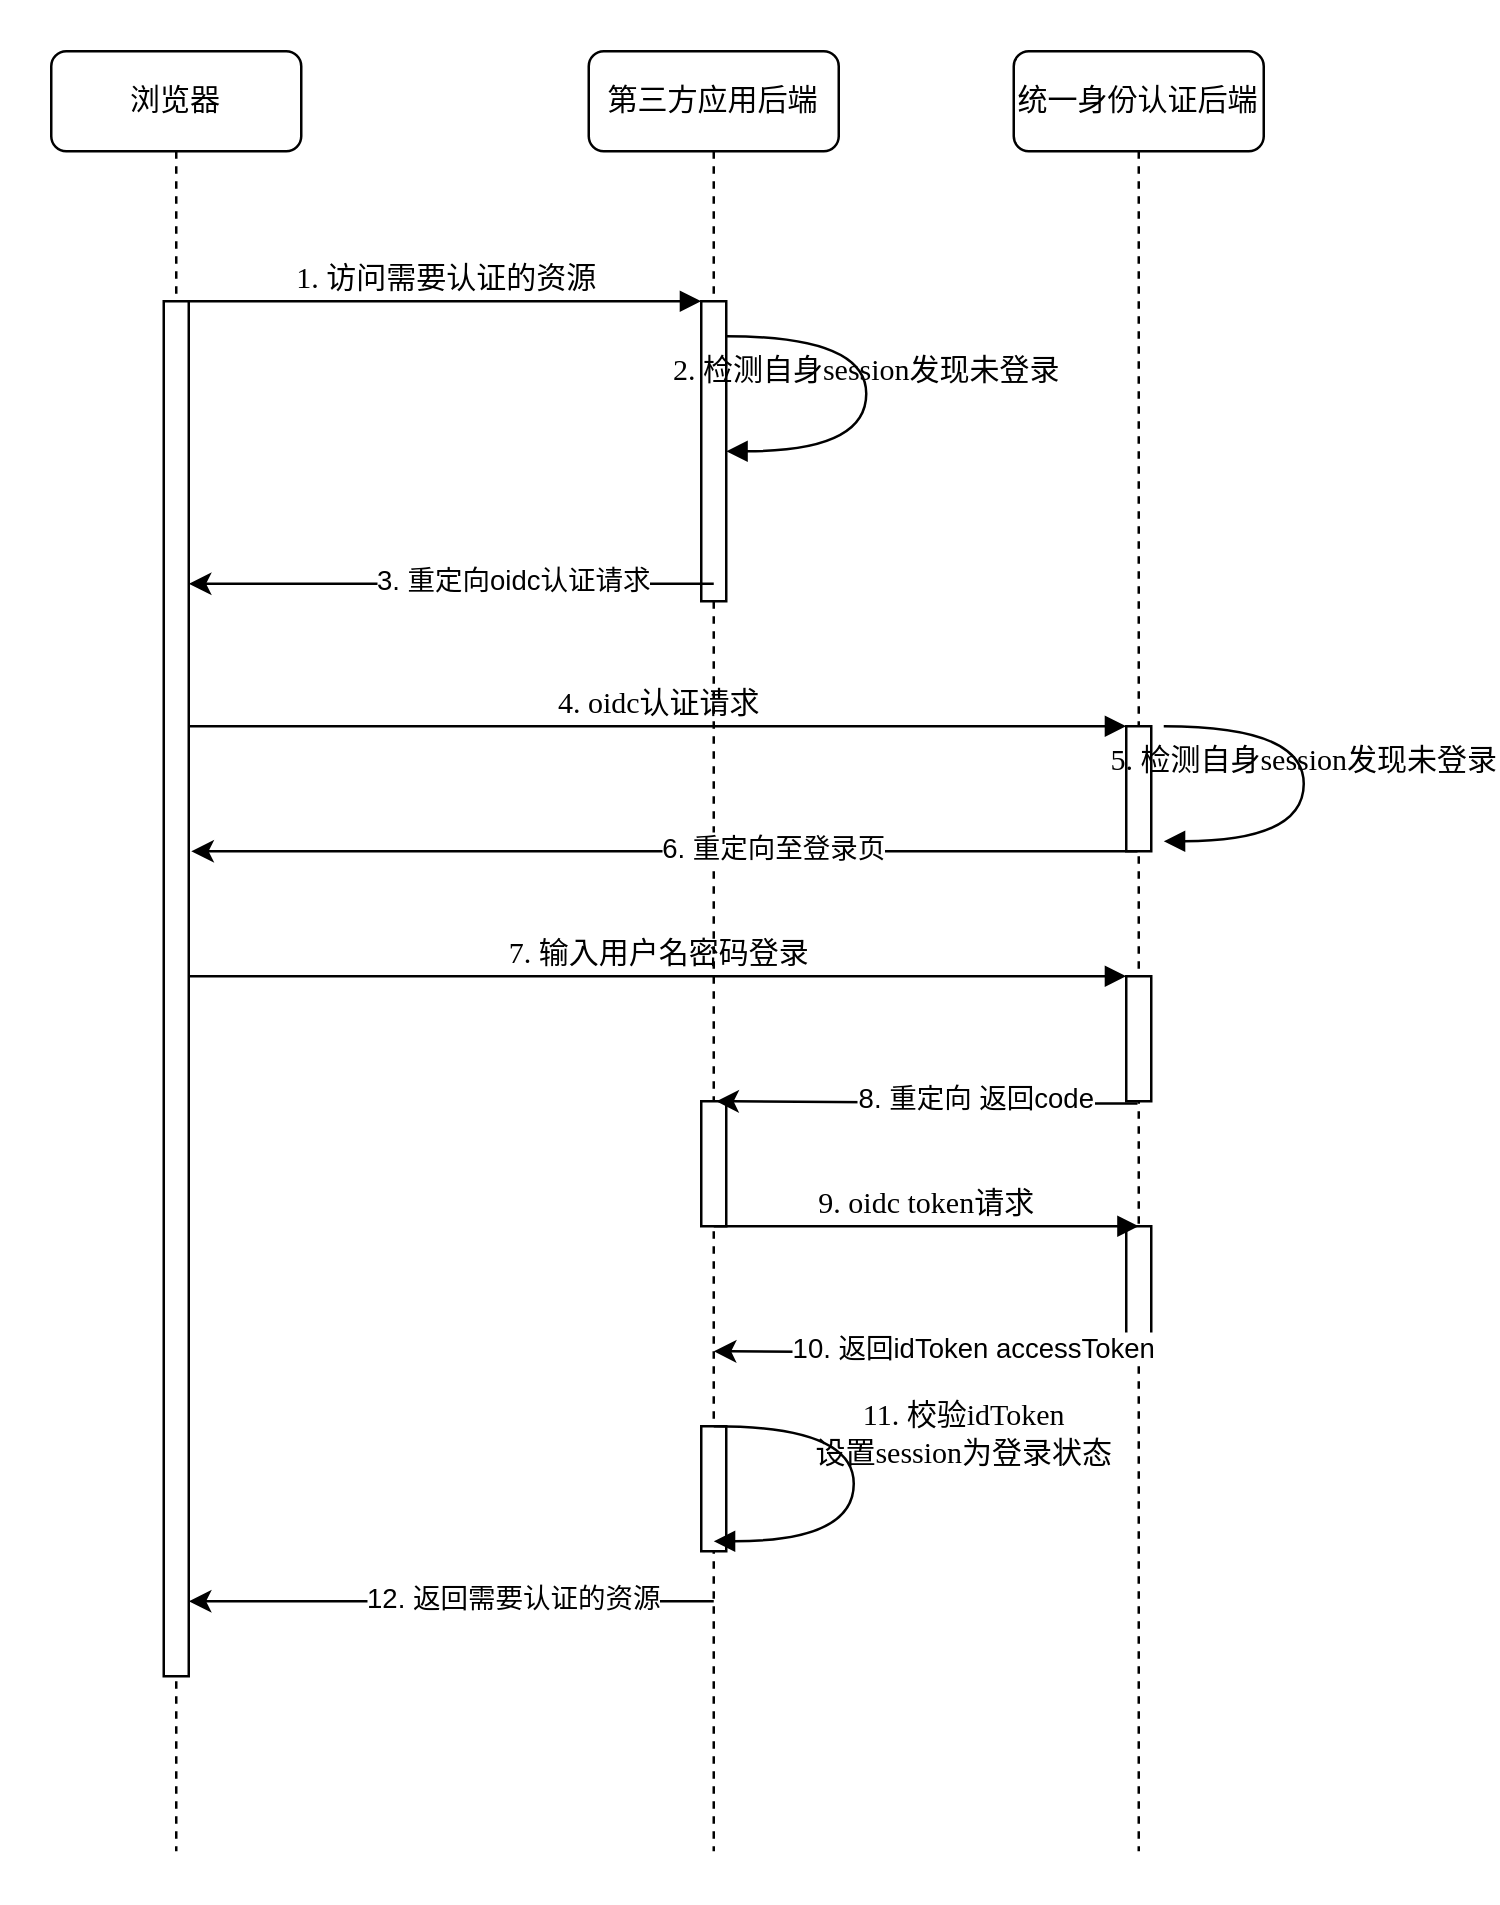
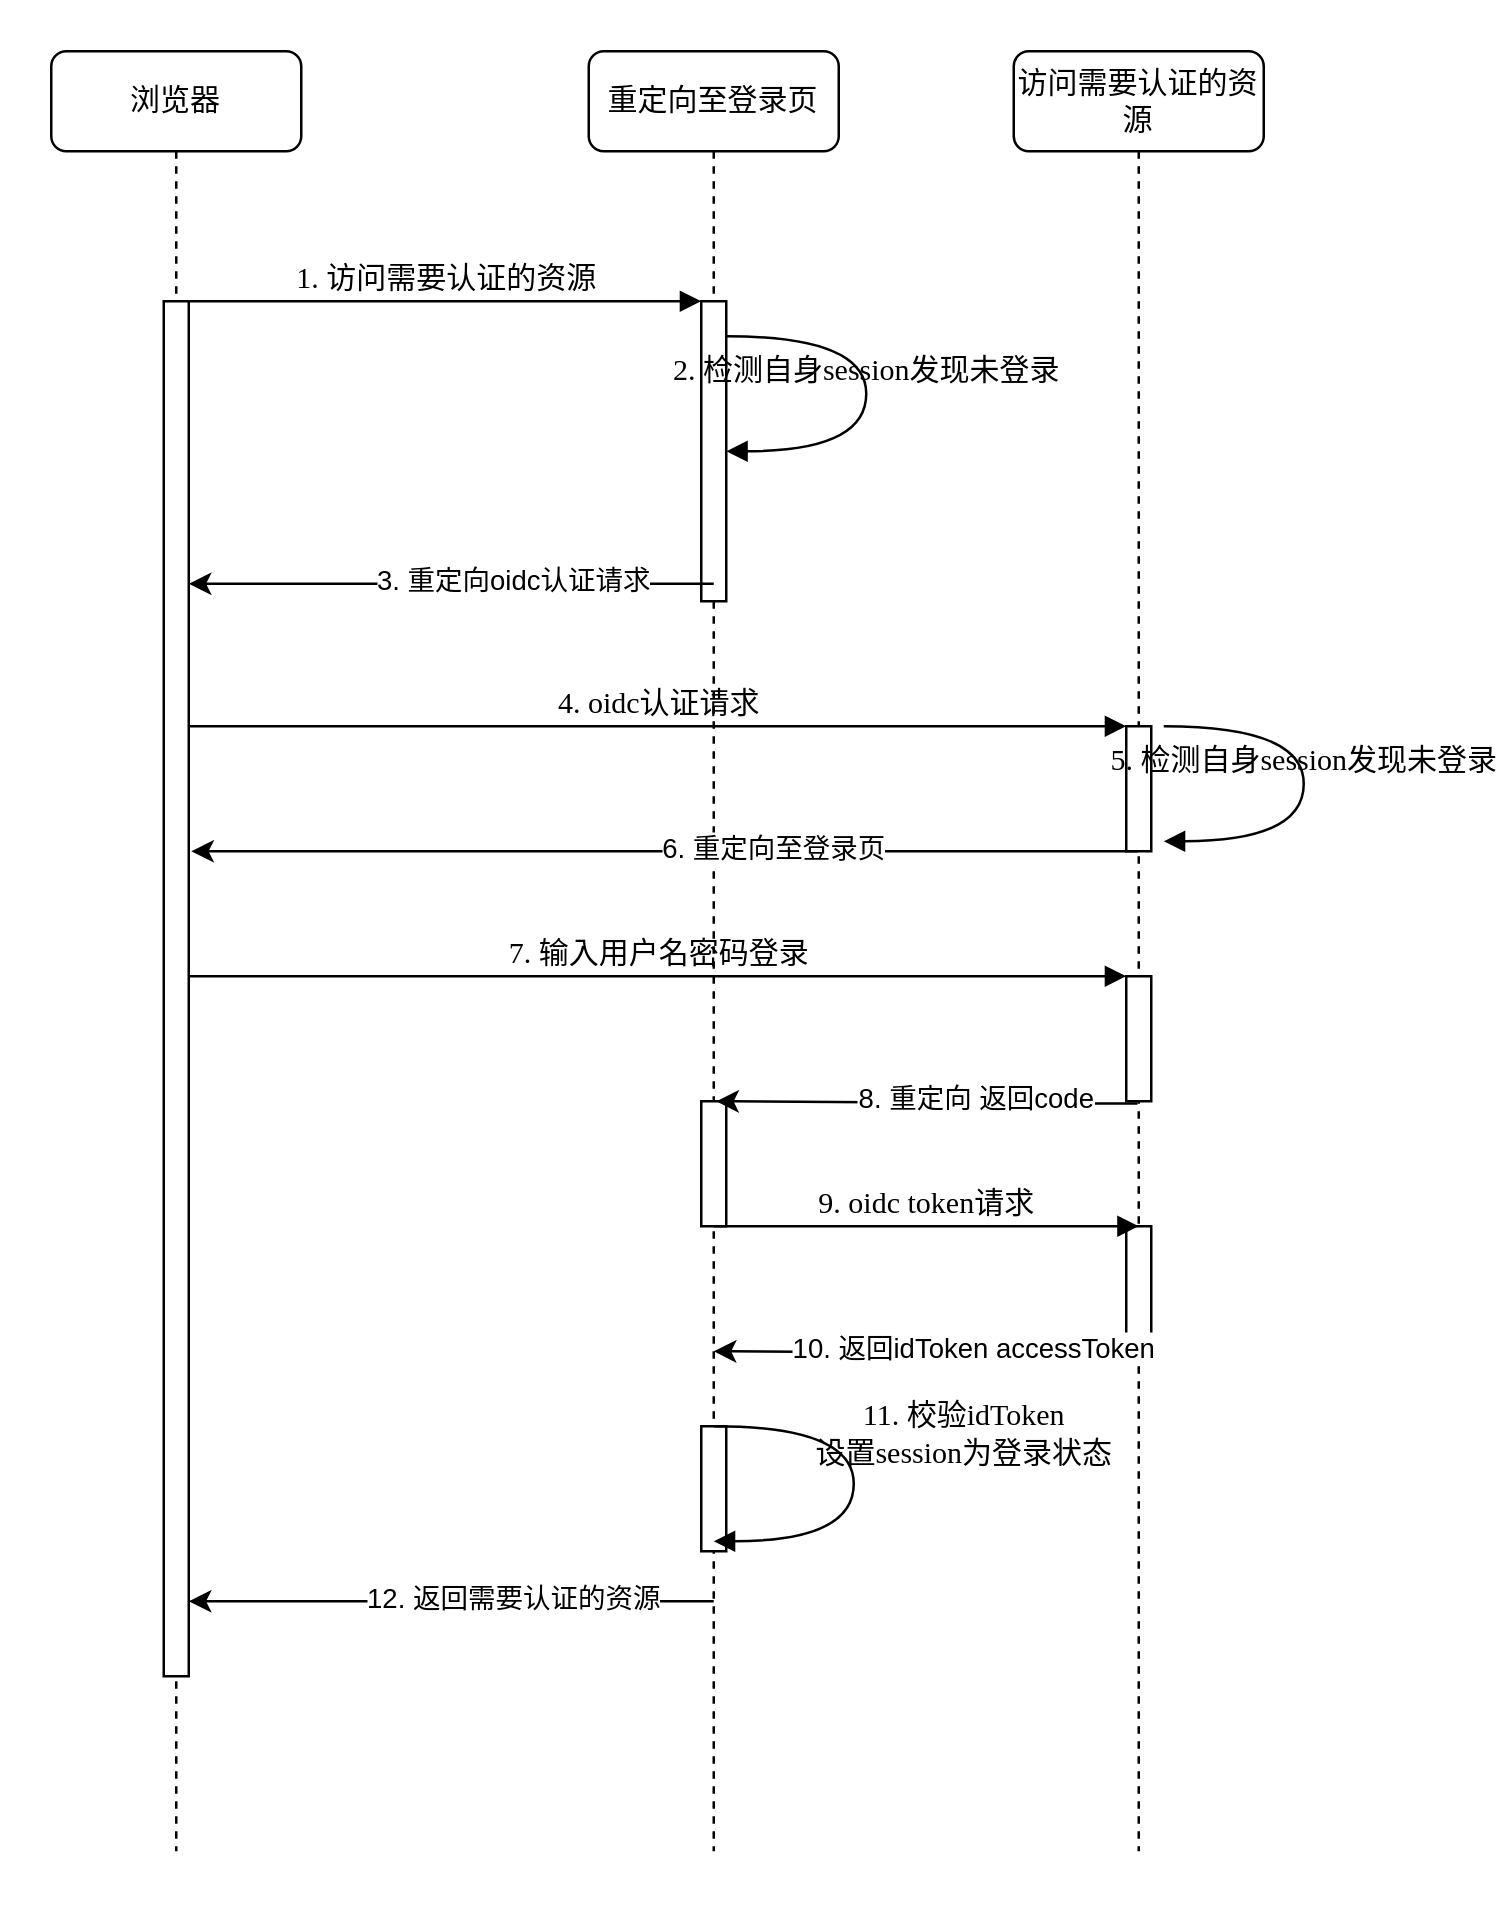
  <mxCell id="0" />
  <mxCell id="1" parent="0" />
- <mxCell id="2" value="第三方应用后端" style="shape=umlLifeline;perimeter=lifelinePerimeter;whiteSpace=wrap;html=1;container=1;collapsible=0;recursiveResize=0;outlineConnect=0;rounded=1;shadow=0;comic=0;labelBackgroundColor=none;strokeWidth=1;fontFamily=Verdana;fontSize=12;align=center;" parent="1" vertex="1"><mxGeometry x="235" y="20" width="100" height="720" as="geometry" /></mxCell>
+ <mxCell id="2" value="重定向至登录页" style="shape=umlLifeline;perimeter=lifelinePerimeter;whiteSpace=wrap;html=1;container=1;collapsible=0;recursiveResize=0;outlineConnect=0;rounded=1;shadow=0;comic=0;labelBackgroundColor=none;strokeWidth=1;fontFamily=Verdana;fontSize=12;align=center;" parent="1" vertex="1"><mxGeometry x="235" y="20" width="100" height="720" as="geometry" /></mxCell>
  <mxCell id="3" value="" style="html=1;points=[];perimeter=orthogonalPerimeter;rounded=0;shadow=0;comic=0;labelBackgroundColor=none;strokeWidth=1;fontFamily=Verdana;fontSize=12;align=center;" parent="2" vertex="1"><mxGeometry x="45" y="100" width="10" height="120" as="geometry" /></mxCell>
  <mxCell id="4" value="2. 检测自身session发现未登录" style="html=1;verticalAlign=bottom;endArrow=block;labelBackgroundColor=none;fontFamily=Verdana;fontSize=12;elbow=vertical;edgeStyle=orthogonalEdgeStyle;curved=1;" parent="2" edge="1"><mxGeometry relative="1" as="geometry"><mxPoint x="55" y="114" as="sourcePoint" /><mxPoint x="55" y="160" as="targetPoint" /><Array as="points"><mxPoint x="55" y="114" /><mxPoint x="111" y="114" /><mxPoint x="111" y="160" /></Array></mxGeometry></mxCell>
  <mxCell id="5" value="" style="html=1;points=[];perimeter=orthogonalPerimeter;rounded=0;shadow=0;comic=0;labelBackgroundColor=none;strokeWidth=1;fontFamily=Verdana;fontSize=12;align=center;" parent="2" vertex="1"><mxGeometry x="45" y="420" width="10" height="50" as="geometry" /></mxCell>
  <mxCell id="6" value="" style="html=1;points=[];perimeter=orthogonalPerimeter;rounded=0;shadow=0;comic=0;labelBackgroundColor=none;strokeWidth=1;fontFamily=Verdana;fontSize=12;align=center;" parent="2" vertex="1"><mxGeometry x="45" y="550" width="10" height="50" as="geometry" /></mxCell>
- <mxCell id="7" value="统一身份认证后端" style="shape=umlLifeline;perimeter=lifelinePerimeter;whiteSpace=wrap;html=1;container=1;collapsible=0;recursiveResize=0;outlineConnect=0;rounded=1;shadow=0;comic=0;labelBackgroundColor=none;strokeWidth=1;fontFamily=Verdana;fontSize=12;align=center;" parent="1" vertex="1"><mxGeometry x="405" y="20" width="100" height="720" as="geometry" /></mxCell>
+ <mxCell id="7" value="访问需要认证的资源" style="shape=umlLifeline;perimeter=lifelinePerimeter;whiteSpace=wrap;html=1;container=1;collapsible=0;recursiveResize=0;outlineConnect=0;rounded=1;shadow=0;comic=0;labelBackgroundColor=none;strokeWidth=1;fontFamily=Verdana;fontSize=12;align=center;" parent="1" vertex="1"><mxGeometry x="405" y="20" width="100" height="720" as="geometry" /></mxCell>
  <mxCell id="8" value="" style="html=1;points=[];perimeter=orthogonalPerimeter;rounded=0;shadow=0;comic=0;labelBackgroundColor=none;strokeWidth=1;fontFamily=Verdana;fontSize=12;align=center;" parent="7" vertex="1"><mxGeometry x="45" y="270" width="10" height="50" as="geometry" /></mxCell>
  <mxCell id="9" value="" style="html=1;points=[];perimeter=orthogonalPerimeter;rounded=0;shadow=0;comic=0;labelBackgroundColor=none;strokeWidth=1;fontFamily=Verdana;fontSize=12;align=center;" parent="7" vertex="1"><mxGeometry x="45" y="370" width="10" height="50" as="geometry" /></mxCell>
  <mxCell id="10" value="" style="html=1;points=[];perimeter=orthogonalPerimeter;rounded=0;shadow=0;comic=0;labelBackgroundColor=none;strokeWidth=1;fontFamily=Verdana;fontSize=12;align=center;" parent="7" vertex="1"><mxGeometry x="45" y="470" width="10" height="50" as="geometry" /></mxCell>
  <mxCell id="11" value="浏览器" style="shape=umlLifeline;perimeter=lifelinePerimeter;whiteSpace=wrap;html=1;container=1;collapsible=0;recursiveResize=0;outlineConnect=0;rounded=1;shadow=0;comic=0;labelBackgroundColor=none;strokeWidth=1;fontFamily=Verdana;fontSize=12;align=center;" parent="1" vertex="1"><mxGeometry x="20" y="20" width="100" height="720" as="geometry" /></mxCell>
  <mxCell id="12" value="4. oidc认证请求" style="html=1;verticalAlign=bottom;endArrow=block;entryX=0;entryY=0;labelBackgroundColor=none;fontFamily=Verdana;fontSize=12;" parent="1" source="14" target="8" edge="1"><mxGeometry relative="1" as="geometry"><mxPoint x="505" y="360" as="sourcePoint" /><Array as="points"><mxPoint x="115" y="290" /></Array></mxGeometry></mxCell>
  <mxCell id="13" value="1. 访问需要认证的资源" style="html=1;verticalAlign=bottom;endArrow=block;entryX=0;entryY=0;labelBackgroundColor=none;fontFamily=Verdana;fontSize=12;edgeStyle=elbowEdgeStyle;elbow=vertical;" parent="1" source="14" target="3" edge="1"><mxGeometry relative="1" as="geometry"><mxPoint x="215" y="130" as="sourcePoint" /></mxGeometry></mxCell>
  <mxCell id="14" value="" style="html=1;points=[];perimeter=orthogonalPerimeter;rounded=0;shadow=0;comic=0;labelBackgroundColor=none;strokeWidth=1;fontFamily=Verdana;fontSize=12;align=center;" parent="1" vertex="1"><mxGeometry x="65" y="120" width="10" height="550" as="geometry" /></mxCell>
  <mxCell id="15" value="" style="endArrow=classic;html=1;exitX=0.5;exitY=0.942;exitDx=0;exitDy=0;exitPerimeter=0;" parent="1" source="3" edge="1"><mxGeometry width="50" height="50" relative="1" as="geometry"><mxPoint x="270" y="233" as="sourcePoint" /><mxPoint x="75" y="233" as="targetPoint" /></mxGeometry></mxCell>
  <mxCell id="16" value="3. 重定向oidc认证请求" style="edgeLabel;html=1;align=center;verticalAlign=middle;resizable=0;points=[];" parent="15" vertex="1" connectable="0"><mxGeometry x="-0.226" y="-2" relative="1" as="geometry"><mxPoint as="offset" /></mxGeometry></mxCell>
  <mxCell id="17" value="" style="endArrow=classic;html=1;entryX=1.1;entryY=0.4;entryDx=0;entryDy=0;entryPerimeter=0;" parent="1" source="7" target="14" edge="1"><mxGeometry width="50" height="50" relative="1" as="geometry"><mxPoint x="279" y="339.5" as="sourcePoint" /><mxPoint x="75" y="330" as="targetPoint" /><Array as="points"><mxPoint x="415" y="340" /></Array></mxGeometry></mxCell>
  <mxCell id="18" value="6. 重定向至登录页" style="edgeLabel;html=1;align=center;verticalAlign=middle;resizable=0;points=[];" parent="17" vertex="1" connectable="0"><mxGeometry x="-0.226" y="-2" relative="1" as="geometry"><mxPoint as="offset" /></mxGeometry></mxCell>
  <mxCell id="19" value="7. 输入用户名密码登录" style="html=1;verticalAlign=bottom;endArrow=block;entryX=0;entryY=0;labelBackgroundColor=none;fontFamily=Verdana;fontSize=12;" parent="1" edge="1"><mxGeometry relative="1" as="geometry"><mxPoint x="75" y="390" as="sourcePoint" /><mxPoint x="450" y="390" as="targetPoint" /><Array as="points"><mxPoint x="115" y="390" /></Array></mxGeometry></mxCell>
  <mxCell id="20" value="" style="endArrow=classic;html=1;entryX=0.6;entryY=0;entryDx=0;entryDy=0;entryPerimeter=0;" parent="1" target="5" edge="1"><mxGeometry width="50" height="50" relative="1" as="geometry"><mxPoint x="454.5" y="440.88" as="sourcePoint" /><mxPoint x="295" y="440" as="targetPoint" /><Array as="points"><mxPoint x="415" y="440.88" /></Array></mxGeometry></mxCell>
  <mxCell id="21" value="8. 重定向 返回code" style="edgeLabel;html=1;align=center;verticalAlign=middle;resizable=0;points=[];" parent="20" vertex="1" connectable="0"><mxGeometry x="-0.226" y="-2" relative="1" as="geometry"><mxPoint as="offset" /></mxGeometry></mxCell>
  <mxCell id="22" value="9. oidc token请求" style="html=1;verticalAlign=bottom;endArrow=block;labelBackgroundColor=none;fontFamily=Verdana;fontSize=12;edgeStyle=elbowEdgeStyle;elbow=vertical;" parent="1" edge="1"><mxGeometry relative="1" as="geometry"><mxPoint x="285" y="490" as="sourcePoint" /><mxPoint x="455" y="490" as="targetPoint" /></mxGeometry></mxCell>
  <mxCell id="23" value="" style="endArrow=classic;html=1;entryX=0.6;entryY=0;entryDx=0;entryDy=0;entryPerimeter=0;" parent="1" edge="1"><mxGeometry width="50" height="50" relative="1" as="geometry"><mxPoint x="453.5" y="540.88" as="sourcePoint" /><mxPoint x="285" y="540" as="targetPoint" /><Array as="points"><mxPoint x="414" y="540.88" /></Array></mxGeometry></mxCell>
  <mxCell id="24" value="10. 返回idToken accessToken" style="edgeLabel;html=1;align=center;verticalAlign=middle;resizable=0;points=[];" parent="23" vertex="1" connectable="0"><mxGeometry x="-0.226" y="-2" relative="1" as="geometry"><mxPoint as="offset" /></mxGeometry></mxCell>
  <mxCell id="25" value="11. 校验idToken&lt;br&gt;设置session为登录状态" style="html=1;verticalAlign=bottom;endArrow=block;labelBackgroundColor=none;fontFamily=Verdana;fontSize=12;elbow=vertical;edgeStyle=orthogonalEdgeStyle;curved=1;" parent="1" edge="1"><mxGeometry x="-0.038" y="44" relative="1" as="geometry"><mxPoint x="285" y="570" as="sourcePoint" /><mxPoint x="285" y="616" as="targetPoint" /><Array as="points"><mxPoint x="285" y="570" /><mxPoint x="341" y="570" /><mxPoint x="341" y="616" /></Array><mxPoint as="offset" /></mxGeometry></mxCell>
  <mxCell id="26" value="" style="endArrow=classic;html=1;exitX=0.5;exitY=0.942;exitDx=0;exitDy=0;exitPerimeter=0;" parent="1" edge="1"><mxGeometry width="50" height="50" relative="1" as="geometry"><mxPoint x="285" y="640.04" as="sourcePoint" /><mxPoint x="75" y="640" as="targetPoint" /></mxGeometry></mxCell>
  <mxCell id="27" value="12. 返回需要认证的资源" style="edgeLabel;html=1;align=center;verticalAlign=middle;resizable=0;points=[];" parent="26" vertex="1" connectable="0"><mxGeometry x="-0.226" y="-2" relative="1" as="geometry"><mxPoint as="offset" /></mxGeometry></mxCell>
  <mxCell id="28" value="5. 检测自身session发现未登录" style="html=1;verticalAlign=bottom;endArrow=block;labelBackgroundColor=none;fontFamily=Verdana;fontSize=12;elbow=vertical;edgeStyle=orthogonalEdgeStyle;curved=1;" parent="1" edge="1"><mxGeometry relative="1" as="geometry"><mxPoint x="465" y="290" as="sourcePoint" /><mxPoint x="465" y="336" as="targetPoint" /><Array as="points"><mxPoint x="465" y="290" /><mxPoint x="521" y="290" /><mxPoint x="521" y="336" /></Array></mxGeometry></mxCell>
